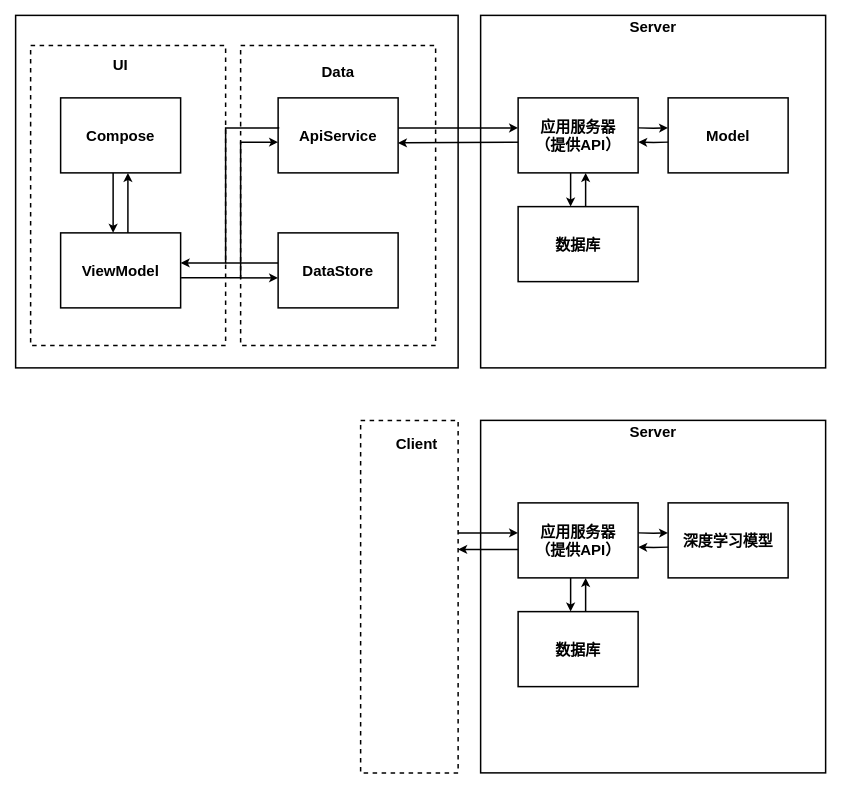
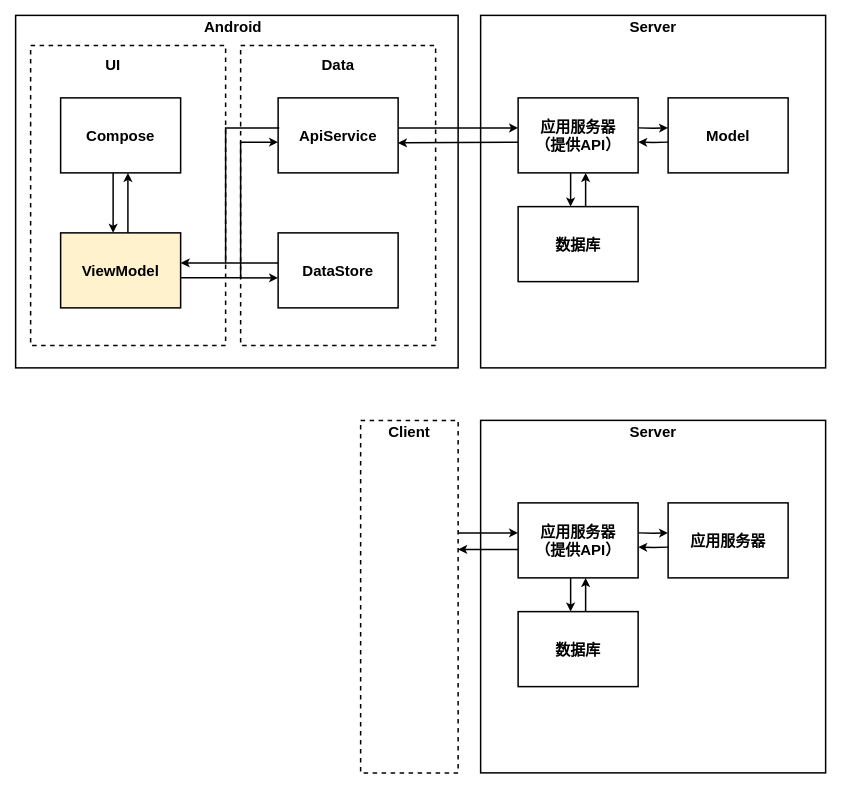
  <mxCell id="0" style=";html=1;" />
  <mxCell id="1" style=";html=1;" parent="0" />
  <mxCell id="2" value="" style="rounded=0;whiteSpace=wrap;html=1;fontFamily=Helvetica;fontSize=20;fontStyle=1;strokeWidth=2;" parent="1" vertex="1"><mxGeometry x="20" y="20" width="590" height="470" as="geometry" /></mxCell>
  <mxCell id="3" value="" style="rounded=0;whiteSpace=wrap;html=1;fontFamily=Helvetica;fontSize=20;fontStyle=1;strokeWidth=2;dashed=1;" parent="1" vertex="1"><mxGeometry x="40" y="60" width="260" height="400" as="geometry" /></mxCell>
  <mxCell id="4" value="&lt;font style=&quot;font-size: 20px;&quot;&gt;Compose&lt;/font&gt;" style="rounded=0;whiteSpace=wrap;html=1;fontFamily=Helvetica;fontSize=20;fontStyle=1;strokeWidth=2;" parent="1" vertex="1"><mxGeometry x="80" y="130" width="160" height="100" as="geometry" /></mxCell>
  <mxCell id="5" value="" style="rounded=0;whiteSpace=wrap;html=1;fontFamily=Helvetica;fontSize=20;fontStyle=1;strokeWidth=2;dashed=1;" parent="1" vertex="1"><mxGeometry x="320" y="60" width="260" height="400" as="geometry" /></mxCell>
- <mxCell id="6" value="&lt;font style=&quot;font-size: 20px;&quot;&gt;UI&lt;/font&gt;" style="text;html=1;align=center;verticalAlign=middle;whiteSpace=wrap;rounded=0;fontFamily=Helvetica;fontSize=20;fontStyle=1;strokeWidth=2;" parent="1" vertex="1"><mxGeometry x="130" y="70" width="60" height="30" as="geometry" /></mxCell>
- <mxCell id="7" value="Data" style="text;html=1;align=center;verticalAlign=middle;whiteSpace=wrap;rounded=0;fontFamily=Helvetica;fontSize=20;fontStyle=1;strokeWidth=2;" parent="1" vertex="1"><mxGeometry x="420" y="80" width="60" height="30" as="geometry" /></mxCell>
+ <mxCell id="6" value="&lt;font style=&quot;font-size: 20px;&quot;&gt;UI&lt;/font&gt;" style="text;html=1;align=center;verticalAlign=middle;whiteSpace=wrap;rounded=0;fontFamily=Helvetica;fontSize=20;fontStyle=1;strokeWidth=2;" parent="1" vertex="1"><mxGeometry x="120" y="70" width="60" height="30" as="geometry" /></mxCell>
+ <mxCell id="7" value="Data" style="text;html=1;align=center;verticalAlign=middle;whiteSpace=wrap;rounded=0;fontFamily=Helvetica;fontSize=20;fontStyle=1;strokeWidth=2;" parent="1" vertex="1"><mxGeometry x="420" y="70" width="60" height="30" as="geometry" /></mxCell>
  <mxCell id="8" style="edgeStyle=orthogonalEdgeStyle;rounded=0;orthogonalLoop=1;jettySize=auto;html=1;strokeWidth=2;fontStyle=1;fontFamily=Helvetica;fontSize=20;" parent="1" edge="1"><mxGeometry relative="1" as="geometry"><mxPoint x="150" y="230" as="sourcePoint" /><mxPoint x="150" y="310" as="targetPoint" /></mxGeometry></mxCell>
- <mxCell id="9" value="&lt;font style=&quot;font-size: 20px;&quot;&gt;ViewModel&lt;/font&gt;" style="rounded=0;whiteSpace=wrap;html=1;fontFamily=Helvetica;fontSize=20;fontStyle=1;strokeWidth=2;" parent="1" vertex="1"><mxGeometry x="80" y="310" width="160" height="100" as="geometry" /></mxCell>
+ <mxCell id="9" value="&lt;font style=&quot;font-size: 20px;&quot;&gt;ViewModel&lt;/font&gt;" style="rounded=0;whiteSpace=wrap;html=1;fontFamily=Helvetica;fontSize=20;fontStyle=1;strokeWidth=2;fillColor=#fff2cc;" parent="1" vertex="1"><mxGeometry x="80" y="310" width="160" height="100" as="geometry" /></mxCell>
  <mxCell id="10" value="&lt;font style=&quot;font-size: 20px;&quot;&gt;ApiService&lt;/font&gt;" style="rounded=0;whiteSpace=wrap;html=1;fontFamily=Helvetica;fontSize=20;fontStyle=1;strokeWidth=2;" parent="1" vertex="1"><mxGeometry x="370" y="130" width="160" height="100" as="geometry" /></mxCell>
  <mxCell id="11" style="edgeStyle=orthogonalEdgeStyle;rounded=0;orthogonalLoop=1;jettySize=auto;html=1;strokeWidth=2;endArrow=none;endFill=0;fontStyle=1;fontFamily=Helvetica;fontSize=20;" parent="1" source="12" edge="1"><mxGeometry relative="1" as="geometry"><mxPoint x="300" y="350" as="targetPoint" /><Array as="points"><mxPoint x="350" y="350" /><mxPoint x="350" y="350" /></Array></mxGeometry></mxCell>
  <mxCell id="12" value="&lt;span style=&quot;font-size: 20px;&quot;&gt;DataStore&lt;/span&gt;" style="rounded=0;whiteSpace=wrap;html=1;fontFamily=Helvetica;fontSize=20;fontStyle=1;strokeWidth=2;" parent="1" vertex="1"><mxGeometry x="370" y="310" width="160" height="100" as="geometry" /></mxCell>
+ <mxCell id="13" value="&lt;font style=&quot;font-size: 20px;&quot;&gt;Android&lt;/font&gt;" style="text;html=1;align=center;verticalAlign=middle;whiteSpace=wrap;rounded=0;fontFamily=Helvetica;fontSize=20;fontStyle=1;strokeWidth=2;" parent="1" vertex="1"><mxGeometry x="280" y="20" width="60" height="30" as="geometry" /></mxCell>
  <mxCell id="14" style="edgeStyle=orthogonalEdgeStyle;rounded=0;orthogonalLoop=1;jettySize=auto;html=1;entryX=1.004;entryY=0.607;entryDx=0;entryDy=0;fontFamily=Helvetica;fontSize=20;fontStyle=1;strokeWidth=2;entryPerimeter=0;exitX=1.004;exitY=0.607;exitDx=0;exitDy=0;exitPerimeter=0;" parent="1" edge="1"><mxGeometry relative="1" as="geometry"><mxPoint x="240.64" y="369.7" as="sourcePoint" /><mxPoint x="370" y="189" as="targetPoint" /><Array as="points"><mxPoint x="320" y="370" /><mxPoint x="320" y="189" /></Array></mxGeometry></mxCell>
  <mxCell id="15" style="edgeStyle=orthogonalEdgeStyle;rounded=0;orthogonalLoop=1;jettySize=auto;html=1;fontFamily=Helvetica;fontSize=20;fontStyle=1;strokeWidth=2;exitX=0.003;exitY=0.389;exitDx=0;exitDy=0;exitPerimeter=0;" parent="1" source="10" edge="1"><mxGeometry relative="1" as="geometry"><mxPoint x="360" y="170" as="sourcePoint" /><mxPoint x="240" y="350" as="targetPoint" /><Array as="points"><mxPoint x="370" y="170" /><mxPoint x="300" y="170" /><mxPoint x="300" y="350" /></Array></mxGeometry></mxCell>
  <mxCell id="16" style="edgeStyle=orthogonalEdgeStyle;rounded=0;orthogonalLoop=1;jettySize=auto;html=1;strokeWidth=2;fontStyle=1;fontFamily=Helvetica;fontSize=20;" parent="1" edge="1"><mxGeometry relative="1" as="geometry"><mxPoint x="370" y="370" as="targetPoint" /><mxPoint x="320" y="370" as="sourcePoint" /><Array as="points"><mxPoint x="330" y="370" /><mxPoint x="330" y="370" /></Array></mxGeometry></mxCell>
  <mxCell id="17" value="&lt;span style=&quot;white-space: pre; font-size: 20px;&quot;&gt;&#09;&lt;/span&gt;" style="rounded=0;whiteSpace=wrap;html=1;fontFamily=Helvetica;fontSize=20;fontStyle=1;strokeWidth=2;gradientColor=none;" parent="1" vertex="1"><mxGeometry x="640" y="20" width="460" height="470" as="geometry" /></mxCell>
  <mxCell id="18" value="&lt;font style=&quot;font-size: 20px;&quot;&gt;&lt;span style=&quot;font-size: 20px;&quot;&gt;Server&lt;/span&gt;&lt;/font&gt;" style="text;html=1;align=center;verticalAlign=middle;whiteSpace=wrap;rounded=0;fontFamily=Helvetica;fontSize=20;fontStyle=1;strokeWidth=2;" parent="1" vertex="1"><mxGeometry x="840" y="20" width="60" height="30" as="geometry" /></mxCell>
  <mxCell id="19" style="edgeStyle=orthogonalEdgeStyle;rounded=0;orthogonalLoop=1;jettySize=auto;html=1;exitX=0.998;exitY=0.401;exitDx=0;exitDy=0;exitPerimeter=0;strokeWidth=2;fontStyle=1;fontFamily=Helvetica;fontSize=20;" parent="1" edge="1" target="24"><mxGeometry relative="1" as="geometry"><mxPoint x="530" y="170.1" as="sourcePoint" /><mxPoint x="640.32" y="170.087" as="targetPoint" /><Array as="points"><mxPoint x="670" y="170" /><mxPoint x="670" y="170" /></Array></mxGeometry></mxCell>
  <mxCell id="20" style="edgeStyle=orthogonalEdgeStyle;rounded=0;orthogonalLoop=1;jettySize=auto;html=1;exitX=0.005;exitY=0.605;exitDx=0;exitDy=0;exitPerimeter=0;strokeWidth=2;fontStyle=1;fontFamily=Helvetica;fontSize=20;" parent="1" edge="1" source="24"><mxGeometry relative="1" as="geometry"><mxPoint x="640" y="189.997" as="sourcePoint" /><mxPoint x="529.68" y="190.01" as="targetPoint" /><Array as="points"><mxPoint x="721" y="189" /><mxPoint x="550" y="189" /></Array></mxGeometry></mxCell>
  <mxCell id="21" style="edgeStyle=orthogonalEdgeStyle;rounded=0;orthogonalLoop=1;jettySize=auto;html=1;strokeWidth=2;fontStyle=1;fontFamily=Helvetica;fontSize=20;" parent="1" edge="1"><mxGeometry relative="1" as="geometry"><mxPoint x="169.71" y="310" as="sourcePoint" /><mxPoint x="169.71" y="230" as="targetPoint" /></mxGeometry></mxCell>
  <mxCell id="22" style="edgeStyle=orthogonalEdgeStyle;rounded=0;orthogonalLoop=1;jettySize=auto;html=1;strokeWidth=2;" edge="1" parent="1"><mxGeometry relative="1" as="geometry"><mxPoint x="760" y="230" as="sourcePoint" /><mxPoint x="760" y="275" as="targetPoint" /></mxGeometry></mxCell>
  <mxCell id="23" style="edgeStyle=orthogonalEdgeStyle;rounded=0;orthogonalLoop=1;jettySize=auto;html=1;strokeWidth=2;" edge="1" parent="1"><mxGeometry relative="1" as="geometry"><mxPoint x="850" y="170" as="sourcePoint" /><mxPoint x="890" y="170" as="targetPoint" /></mxGeometry></mxCell>
  <mxCell id="24" value="应用服务器&lt;br&gt;&lt;div&gt;（提供API）&lt;/div&gt;" style="rounded=0;whiteSpace=wrap;html=1;fontFamily=Helvetica;fontSize=20;fontStyle=1;strokeWidth=2;" vertex="1" parent="1"><mxGeometry x="690" y="130" width="160" height="100" as="geometry" /></mxCell>
  <mxCell id="25" value="数据库" style="rounded=0;whiteSpace=wrap;html=1;fontFamily=Helvetica;fontSize=20;fontStyle=1;strokeWidth=2;" vertex="1" parent="1"><mxGeometry x="690" y="275" width="160" height="100" as="geometry" /></mxCell>
  <mxCell id="26" style="edgeStyle=orthogonalEdgeStyle;rounded=0;orthogonalLoop=1;jettySize=auto;html=1;strokeWidth=2;" edge="1" parent="1"><mxGeometry relative="1" as="geometry"><mxPoint x="780" y="275" as="sourcePoint" /><mxPoint x="780" y="230" as="targetPoint" /></mxGeometry></mxCell>
  <mxCell id="27" value="Model" style="rounded=0;whiteSpace=wrap;html=1;fontFamily=Helvetica;fontSize=20;fontStyle=1;strokeWidth=2;" vertex="1" parent="1"><mxGeometry x="890" y="130" width="160" height="100" as="geometry" /></mxCell>
  <mxCell id="28" style="edgeStyle=orthogonalEdgeStyle;rounded=0;orthogonalLoop=1;jettySize=auto;html=1;strokeWidth=2;" edge="1" parent="1"><mxGeometry relative="1" as="geometry"><mxPoint x="890" y="189" as="sourcePoint" /><mxPoint x="850" y="189" as="targetPoint" /></mxGeometry></mxCell>
  <mxCell id="29" value="&lt;span style=&quot;color: rgba(0, 0, 0, 0); font-family: monospace; font-size: 0px; font-weight: 400; text-align: start; text-wrap: nowrap;&quot;&gt;%3CmxGraphModel%3E%3Croot%3E%3CmxCell%20id%3D%220%22%2F%3E%3CmxCell%20id%3D%221%22%20parent%3D%220%22%2F%3E%3CmxCell%20id%3D%222%22%20value%3D%22%26lt%3Bfont%20style%3D%26quot%3Bfont-size%3A%2020px%3B%26quot%3B%26gt%3BAndroid%26lt%3B%2Ffont%26gt%3B%22%20style%3D%22text%3Bhtml%3D1%3Balign%3Dcenter%3BverticalAlign%3Dmiddle%3BwhiteSpace%3Dwrap%3Brounded%3D0%3BfontFamily%3DHelvetica%3BfontSize%3D20%3BfontStyle%3D1%3BstrokeWidth%3D2%3B%22%20vertex%3D%221%22%20parent%3D%221%22%3E%3CmxGeometry%20x%3D%22720%22%20y%3D%22170%22%20width%3D%2260%22%20height%3D%2230%22%20as%3D%22geometry%22%2F%3E%3C%2FmxCell%3E%3C%2Froot%3E%3C%2FmxGraphModel%3E&lt;/span&gt;" style="rounded=0;whiteSpace=wrap;html=1;fontFamily=Helvetica;fontSize=20;fontStyle=1;strokeWidth=2;dashed=1;" vertex="1" parent="1"><mxGeometry x="480" y="560" width="130" height="470" as="geometry" /></mxCell>
  <mxCell id="30" value="&lt;span style=&quot;white-space: pre; font-size: 20px;&quot;&gt;&#09;&lt;/span&gt;" style="rounded=0;whiteSpace=wrap;html=1;fontFamily=Helvetica;fontSize=20;fontStyle=1;strokeWidth=2;gradientColor=none;" vertex="1" parent="1"><mxGeometry x="640" y="560" width="460" height="470" as="geometry" /></mxCell>
  <mxCell id="31" value="&lt;font style=&quot;font-size: 20px;&quot;&gt;&lt;span style=&quot;font-size: 20px;&quot;&gt;Server&lt;/span&gt;&lt;/font&gt;" style="text;html=1;align=center;verticalAlign=middle;whiteSpace=wrap;rounded=0;fontFamily=Helvetica;fontSize=20;fontStyle=1;strokeWidth=2;" vertex="1" parent="1"><mxGeometry x="840" y="560" width="60" height="30" as="geometry" /></mxCell>
  <mxCell id="32" style="edgeStyle=orthogonalEdgeStyle;rounded=0;orthogonalLoop=1;jettySize=auto;html=1;strokeWidth=2;fontStyle=1;fontFamily=Helvetica;fontSize=20;" edge="1" parent="1" target="35"><mxGeometry relative="1" as="geometry"><mxPoint x="610" y="710" as="sourcePoint" /><mxPoint x="640.32" y="710.087" as="targetPoint" /><Array as="points"><mxPoint x="670" y="710" /><mxPoint x="670" y="710" /></Array></mxGeometry></mxCell>
  <mxCell id="33" style="edgeStyle=orthogonalEdgeStyle;rounded=0;orthogonalLoop=1;jettySize=auto;html=1;strokeWidth=2;" edge="1" parent="1"><mxGeometry relative="1" as="geometry"><mxPoint x="760" y="770" as="sourcePoint" /><mxPoint x="760" y="815" as="targetPoint" /></mxGeometry></mxCell>
  <mxCell id="34" style="edgeStyle=orthogonalEdgeStyle;rounded=0;orthogonalLoop=1;jettySize=auto;html=1;strokeWidth=2;" edge="1" parent="1"><mxGeometry relative="1" as="geometry"><mxPoint x="850" y="710" as="sourcePoint" /><mxPoint x="890" y="710" as="targetPoint" /></mxGeometry></mxCell>
  <mxCell id="35" value="应用服务器&lt;br&gt;&lt;div&gt;（提供API）&lt;/div&gt;" style="rounded=0;whiteSpace=wrap;html=1;fontFamily=Helvetica;fontSize=20;fontStyle=1;strokeWidth=2;" vertex="1" parent="1"><mxGeometry x="690" y="670" width="160" height="100" as="geometry" /></mxCell>
  <mxCell id="36" value="数据库" style="rounded=0;whiteSpace=wrap;html=1;fontFamily=Helvetica;fontSize=20;fontStyle=1;strokeWidth=2;" vertex="1" parent="1"><mxGeometry x="690" y="815" width="160" height="100" as="geometry" /></mxCell>
  <mxCell id="37" style="edgeStyle=orthogonalEdgeStyle;rounded=0;orthogonalLoop=1;jettySize=auto;html=1;strokeWidth=2;" edge="1" parent="1"><mxGeometry relative="1" as="geometry"><mxPoint x="780" y="815" as="sourcePoint" /><mxPoint x="780" y="770" as="targetPoint" /></mxGeometry></mxCell>
- <mxCell id="38" value="深度学习模型" style="rounded=0;whiteSpace=wrap;html=1;fontFamily=Helvetica;fontSize=20;fontStyle=1;strokeWidth=2;" vertex="1" parent="1"><mxGeometry x="890" y="670" width="160" height="100" as="geometry" /></mxCell>
+ <mxCell id="38" value="应用服务器" style="rounded=0;whiteSpace=wrap;html=1;fontFamily=Helvetica;fontSize=20;fontStyle=1;strokeWidth=2;" vertex="1" parent="1"><mxGeometry x="890" y="670" width="160" height="100" as="geometry" /></mxCell>
  <mxCell id="39" style="edgeStyle=orthogonalEdgeStyle;rounded=0;orthogonalLoop=1;jettySize=auto;html=1;strokeWidth=2;" edge="1" parent="1"><mxGeometry relative="1" as="geometry"><mxPoint x="890" y="729" as="sourcePoint" /><mxPoint x="850" y="729" as="targetPoint" /></mxGeometry></mxCell>
  <mxCell id="40" style="edgeStyle=orthogonalEdgeStyle;rounded=0;orthogonalLoop=1;jettySize=auto;html=1;strokeWidth=2;fontStyle=1;fontFamily=Helvetica;fontSize=20;" edge="1" parent="1"><mxGeometry relative="1" as="geometry"><mxPoint x="690" y="732" as="sourcePoint" /><mxPoint x="610" y="732" as="targetPoint" /><Array as="points"><mxPoint x="670" y="732" /><mxPoint x="670" y="732" /></Array></mxGeometry></mxCell>
- <mxCell id="41" value="&lt;font style=&quot;font-size: 20px;&quot;&gt;Client&lt;/font&gt;" style="text;html=1;align=center;verticalAlign=middle;whiteSpace=wrap;rounded=0;fontFamily=Helvetica;fontSize=20;fontStyle=1;strokeWidth=2;" vertex="1" parent="1"><mxGeometry x="525" y="575" width="60" height="30" as="geometry" /></mxCell>
+ <mxCell id="41" value="&lt;font style=&quot;font-size: 20px;&quot;&gt;Client&lt;/font&gt;" style="text;html=1;align=center;verticalAlign=middle;whiteSpace=wrap;rounded=0;fontFamily=Helvetica;fontSize=20;fontStyle=1;strokeWidth=2;" vertex="1" parent="1"><mxGeometry x="515" y="560" width="60" height="30" as="geometry" /></mxCell>
